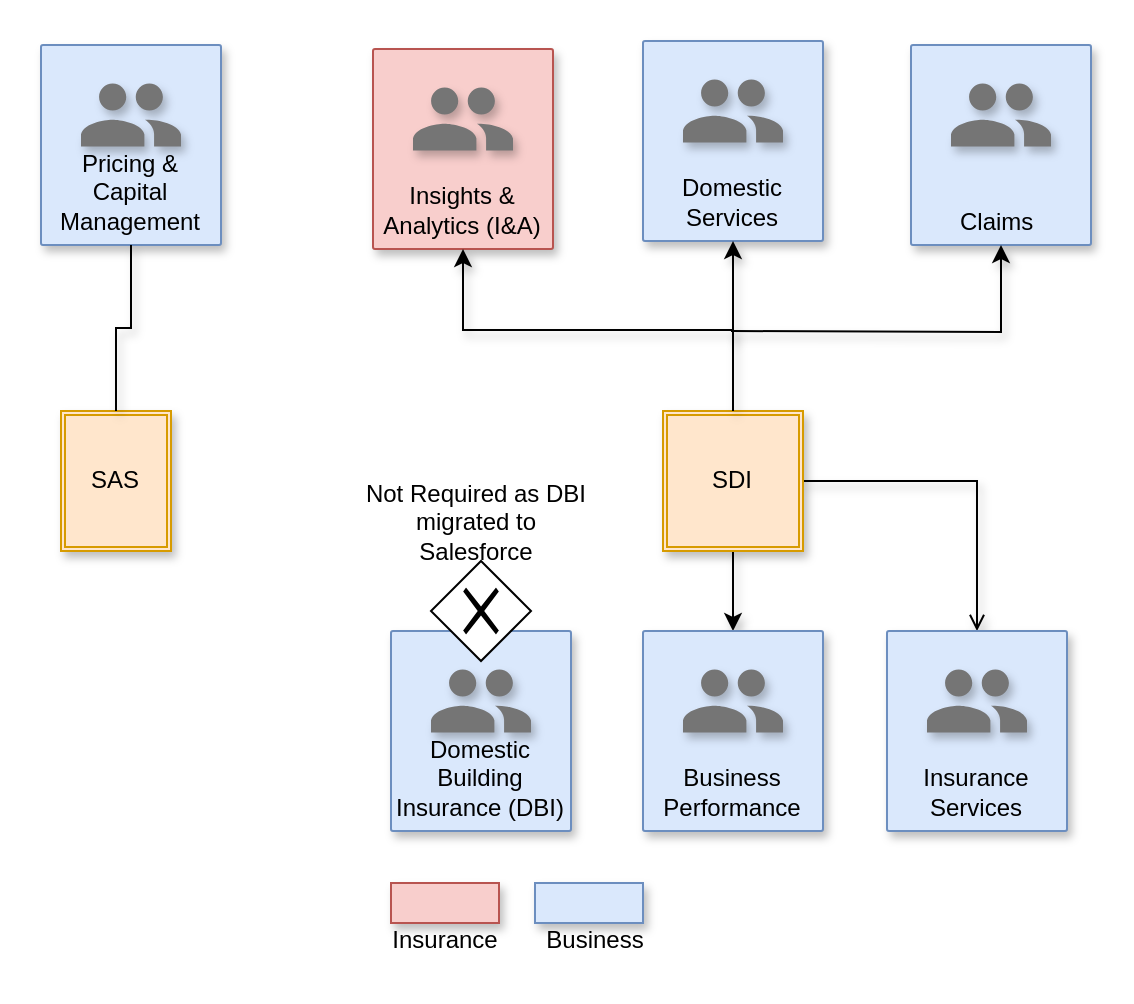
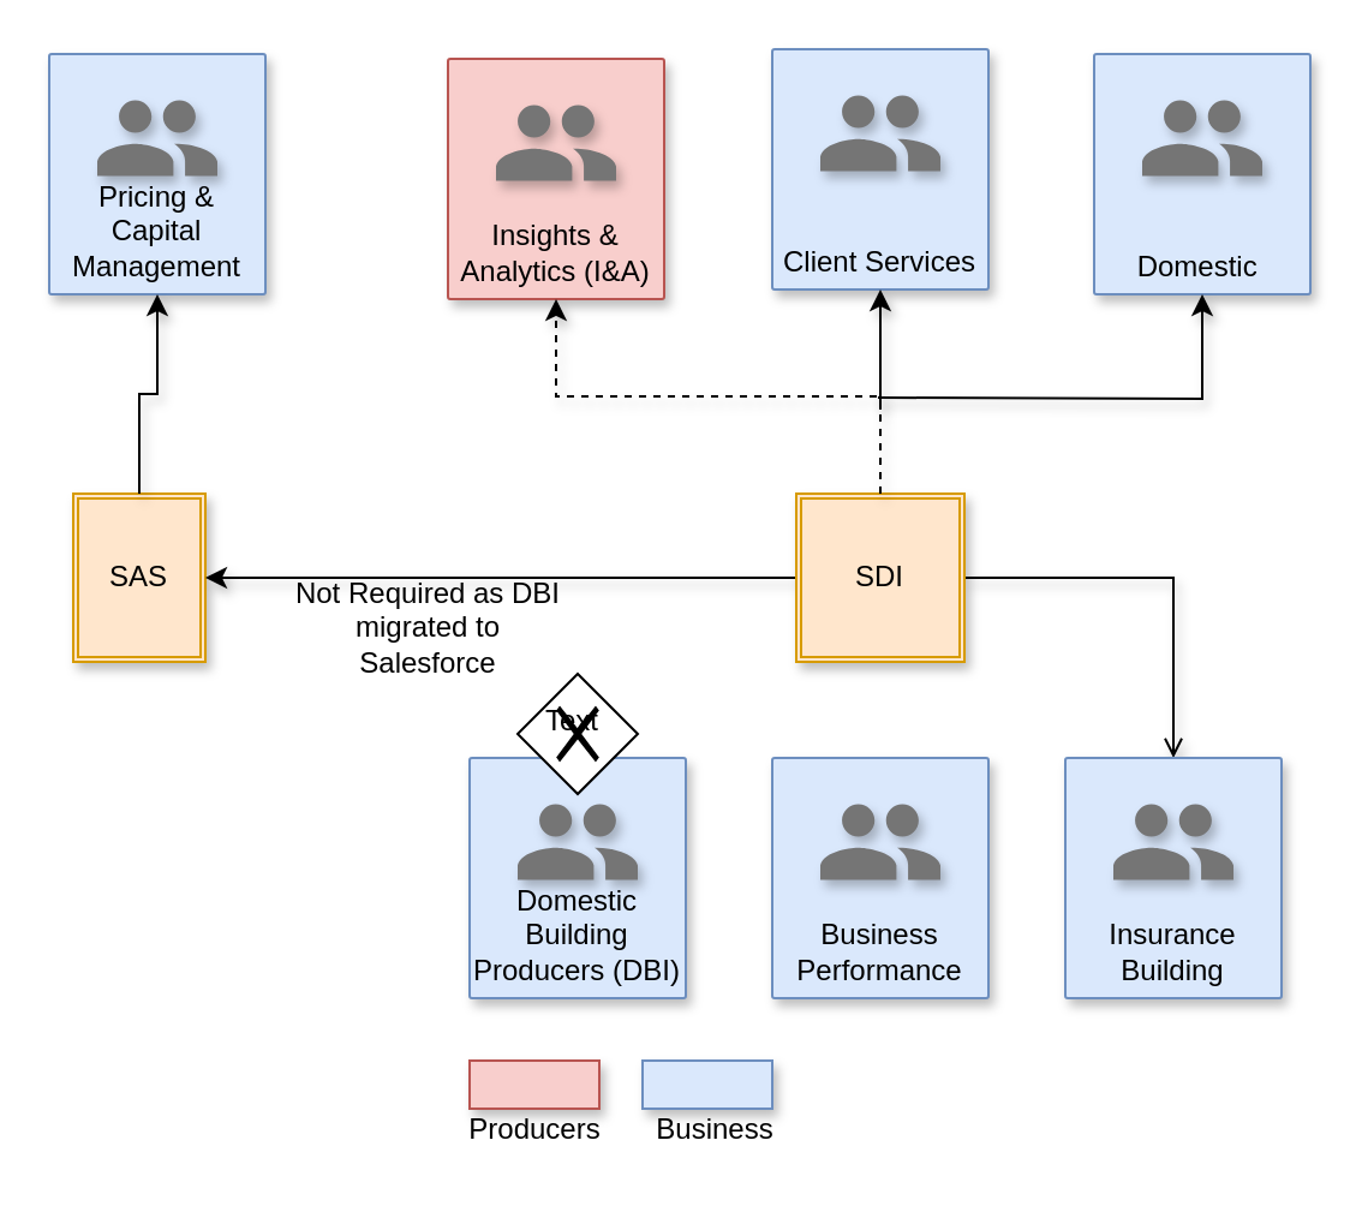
  <mxCell id="0" />
  <mxCell id="1" parent="0" />
  <mxCell id="2" value="SAS" style="shape=ext;double=1;whiteSpace=wrap;html=1;aspect=fixed;fillColor=#ffe6cc;strokeColor=#d79b00;shadow=1;" vertex="1" parent="1"><mxGeometry x="30" y="205" width="55" height="70" as="geometry" /></mxCell>
  <mxCell id="3" value="Pricing &amp; Capital Management" style="strokeColor=#6c8ebf;shadow=1;strokeWidth=1;rounded=1;absoluteArcSize=1;arcSize=2;labelPosition=center;verticalLabelPosition=middle;align=center;verticalAlign=bottom;spacingLeft=0;fontSize=12;whiteSpace=wrap;spacingBottom=2;fillColor=#dae8fc;" vertex="1" parent="1"><mxGeometry x="20" y="22" width="90" height="100" as="geometry" /></mxCell>
  <mxCell id="4" value="" style="dashed=0;connectable=0;html=1;fillColor=#757575;strokeColor=none;shape=mxgraph.gcp2.users;part=1;shadow=1;" vertex="1" parent="3"><mxGeometry x="0.5" width="50" height="31.5" relative="1" as="geometry"><mxPoint x="-25" y="19.25" as="offset" /></mxGeometry></mxCell>
- <mxCell id="5" style="edgeStyle=orthogonalEdgeStyle;rounded=0;orthogonalLoop=1;jettySize=auto;html=1;entryX=0.5;entryY=1;entryDx=0;entryDy=0;shadow=1;exitX=0.5;exitY=0;exitDx=0;exitDy=0;endArrow=none;" edge="1" parent="1" target="3" source="2"><mxGeometry relative="1" as="geometry"><mxPoint x="128" y="220" as="sourcePoint" /><mxPoint x="341" y="136" as="targetPoint" /></mxGeometry></mxCell>
- <mxCell id="6" style="edgeStyle=orthogonalEdgeStyle;rounded=0;orthogonalLoop=1;jettySize=auto;html=1;entryX=0.5;entryY=0;entryDx=0;entryDy=0;shadow=1;" edge="1" parent="1" source="8" target="13"><mxGeometry relative="1" as="geometry"><mxPoint x="376" y="325" as="targetPoint" /></mxGeometry></mxCell>
+ <mxCell id="5" style="edgeStyle=orthogonalEdgeStyle;rounded=0;orthogonalLoop=1;jettySize=auto;html=1;entryX=0.5;entryY=1;entryDx=0;entryDy=0;shadow=1;exitX=0.5;exitY=0;exitDx=0;exitDy=0;" edge="1" parent="1" target="3" source="2"><mxGeometry relative="1" as="geometry"><mxPoint x="128" y="220" as="sourcePoint" /><mxPoint x="341" y="136" as="targetPoint" /></mxGeometry></mxCell>
+ <mxCell id="6" style="edgeStyle=orthogonalEdgeStyle;rounded=0;orthogonalLoop=1;jettySize=auto;html=1;shadow=1;" edge="1" parent="1" source="8" target="2"><mxGeometry relative="1" as="geometry"><mxPoint x="376" y="325" as="targetPoint" /></mxGeometry></mxCell>
  <mxCell id="7" style="edgeStyle=orthogonalEdgeStyle;rounded=0;orthogonalLoop=1;jettySize=auto;html=1;entryX=0.5;entryY=0;entryDx=0;entryDy=0;shadow=1;endArrow=open;" edge="1" parent="1" source="8" target="11"><mxGeometry relative="1" as="geometry" /></mxCell>
  <mxCell id="8" value="SDI" style="shape=ext;double=1;whiteSpace=wrap;html=1;aspect=fixed;fillColor=#ffe6cc;strokeColor=#d79b00;shadow=1;" vertex="1" parent="1"><mxGeometry x="331" y="205" width="70" height="70" as="geometry" /></mxCell>
- <mxCell id="9" value="Domestic Building Insurance (DBI)" style="strokeColor=#6c8ebf;shadow=1;strokeWidth=1;rounded=1;absoluteArcSize=1;arcSize=2;labelPosition=center;verticalLabelPosition=middle;align=center;verticalAlign=bottom;spacingLeft=0;fontSize=12;whiteSpace=wrap;spacingBottom=2;fillColor=#dae8fc;" vertex="1" parent="1"><mxGeometry x="195" y="315" width="90" height="100" as="geometry" /></mxCell>
+ <mxCell id="9" value="Domestic Building Producers (DBI)" style="strokeColor=#6c8ebf;shadow=1;strokeWidth=1;rounded=1;absoluteArcSize=1;arcSize=2;labelPosition=center;verticalLabelPosition=middle;align=center;verticalAlign=bottom;spacingLeft=0;fontSize=12;whiteSpace=wrap;spacingBottom=2;fillColor=#dae8fc;" vertex="1" parent="1"><mxGeometry x="195" y="315" width="90" height="100" as="geometry" /></mxCell>
  <mxCell id="10" value="" style="dashed=0;connectable=0;html=1;fillColor=#757575;strokeColor=none;shape=mxgraph.gcp2.users;part=1;shadow=1;" vertex="1" parent="9"><mxGeometry x="0.5" width="50" height="31.5" relative="1" as="geometry"><mxPoint x="-25" y="19.25" as="offset" /></mxGeometry></mxCell>
- <mxCell id="11" value="Insurance Services" style="strokeColor=#6c8ebf;shadow=1;strokeWidth=1;rounded=1;absoluteArcSize=1;arcSize=2;labelPosition=center;verticalLabelPosition=middle;align=center;verticalAlign=bottom;spacingLeft=0;fontSize=12;whiteSpace=wrap;spacingBottom=2;fillColor=#dae8fc;" vertex="1" parent="1"><mxGeometry x="443" y="315" width="90" height="100" as="geometry" /></mxCell>
+ <mxCell id="11" value="Insurance Building" style="strokeColor=#6c8ebf;shadow=1;strokeWidth=1;rounded=1;absoluteArcSize=1;arcSize=2;labelPosition=center;verticalLabelPosition=middle;align=center;verticalAlign=bottom;spacingLeft=0;fontSize=12;whiteSpace=wrap;spacingBottom=2;fillColor=#dae8fc;" vertex="1" parent="1"><mxGeometry x="443" y="315" width="90" height="100" as="geometry" /></mxCell>
  <mxCell id="12" value="" style="dashed=0;connectable=0;html=1;fillColor=#757575;strokeColor=none;shape=mxgraph.gcp2.users;part=1;shadow=1;" vertex="1" parent="11"><mxGeometry x="0.5" width="50" height="31.5" relative="1" as="geometry"><mxPoint x="-25" y="19.25" as="offset" /></mxGeometry></mxCell>
  <mxCell id="13" value="Business Performance" style="strokeColor=#6c8ebf;shadow=1;strokeWidth=1;rounded=1;absoluteArcSize=1;arcSize=2;labelPosition=center;verticalLabelPosition=middle;align=center;verticalAlign=bottom;spacingLeft=0;fontSize=12;whiteSpace=wrap;spacingBottom=2;fillColor=#dae8fc;" vertex="1" parent="1"><mxGeometry x="321" y="315" width="90" height="100" as="geometry" /></mxCell>
  <mxCell id="14" value="" style="dashed=0;connectable=0;html=1;fillColor=#757575;strokeColor=none;shape=mxgraph.gcp2.users;part=1;shadow=1;" vertex="1" parent="13"><mxGeometry x="0.5" width="50" height="31.5" relative="1" as="geometry"><mxPoint x="-25" y="19.25" as="offset" /></mxGeometry></mxCell>
  <mxCell id="15" value="Insights &amp; Analytics (I&amp;A)" style="strokeColor=#b85450;shadow=1;strokeWidth=1;rounded=1;absoluteArcSize=1;arcSize=2;labelPosition=center;verticalLabelPosition=middle;align=center;verticalAlign=bottom;spacingLeft=0;fontSize=12;whiteSpace=wrap;spacingBottom=2;fillColor=#f8cecc;" vertex="1" parent="1"><mxGeometry x="186" y="24" width="90" height="100" as="geometry" /></mxCell>
  <mxCell id="16" value="" style="dashed=0;connectable=0;html=1;fillColor=#757575;strokeColor=none;shape=mxgraph.gcp2.users;part=1;shadow=1;" vertex="1" parent="15"><mxGeometry x="0.5" width="50" height="31.5" relative="1" as="geometry"><mxPoint x="-25" y="19.25" as="offset" /></mxGeometry></mxCell>
- <mxCell id="17" style="edgeStyle=orthogonalEdgeStyle;rounded=0;orthogonalLoop=1;jettySize=auto;html=1;entryX=0.5;entryY=1;entryDx=0;entryDy=0;exitX=0.5;exitY=0;exitDx=0;exitDy=0;shadow=1;" edge="1" parent="1" source="8" target="15"><mxGeometry relative="1" as="geometry"><mxPoint x="366" y="135" as="sourcePoint" /><mxPoint x="275" y="210" as="targetPoint" /></mxGeometry></mxCell>
+ <mxCell id="17" style="edgeStyle=orthogonalEdgeStyle;rounded=0;orthogonalLoop=1;jettySize=auto;html=1;entryX=0.5;entryY=1;entryDx=0;entryDy=0;exitX=0.5;exitY=0;exitDx=0;exitDy=0;shadow=1;dashed=1;" edge="1" parent="1" source="8" target="15"><mxGeometry relative="1" as="geometry"><mxPoint x="366" y="135" as="sourcePoint" /><mxPoint x="275" y="210" as="targetPoint" /></mxGeometry></mxCell>
  <mxCell id="18" value="" style="verticalLabelPosition=bottom;verticalAlign=top;html=1;shape=mxgraph.basic.rect;fillColor2=none;strokeWidth=1;size=20;indent=5;shadow=1;fillColor=#f8cecc;strokeColor=#b85450;" vertex="1" parent="1"><mxGeometry x="195" y="441" width="54" height="20" as="geometry" /></mxCell>
  <mxCell id="19" value="" style="verticalLabelPosition=bottom;verticalAlign=top;html=1;shape=mxgraph.basic.rect;fillColor2=none;strokeWidth=1;size=20;indent=5;shadow=1;fillColor=#dae8fc;strokeColor=#6c8ebf;" vertex="1" parent="1"><mxGeometry x="267" y="441" width="54" height="20" as="geometry" /></mxCell>
- <mxCell id="20" value="Insurance" style="text;html=1;align=center;verticalAlign=middle;resizable=0;points=[];autosize=1;" vertex="1" parent="1"><mxGeometry x="187" y="460" width="70" height="20" as="geometry" /></mxCell>
+ <mxCell id="20" value="Producers" style="text;html=1;align=center;verticalAlign=middle;resizable=0;points=[];autosize=1;" vertex="1" parent="1"><mxGeometry x="187" y="460" width="70" height="20" as="geometry" /></mxCell>
  <mxCell id="21" value="Business" style="text;html=1;align=center;verticalAlign=middle;resizable=0;points=[];autosize=1;" vertex="1" parent="1"><mxGeometry x="257" y="460" width="80" height="20" as="geometry" /></mxCell>
- <mxCell id="22" value="Claims " style="strokeColor=#6c8ebf;shadow=1;strokeWidth=1;rounded=1;absoluteArcSize=1;arcSize=2;labelPosition=center;verticalLabelPosition=middle;align=center;verticalAlign=bottom;spacingLeft=0;fontSize=12;whiteSpace=wrap;spacingBottom=2;fillColor=#dae8fc;" vertex="1" parent="1"><mxGeometry x="455" y="22" width="90" height="100" as="geometry" /></mxCell>
+ <mxCell id="22" value="Domestic " style="strokeColor=#6c8ebf;shadow=1;strokeWidth=1;rounded=1;absoluteArcSize=1;arcSize=2;labelPosition=center;verticalLabelPosition=middle;align=center;verticalAlign=bottom;spacingLeft=0;fontSize=12;whiteSpace=wrap;spacingBottom=2;fillColor=#dae8fc;" vertex="1" parent="1"><mxGeometry x="455" y="22" width="90" height="100" as="geometry" /></mxCell>
  <mxCell id="23" value="" style="dashed=0;connectable=0;html=1;fillColor=#757575;strokeColor=none;shape=mxgraph.gcp2.users;part=1;shadow=1;" vertex="1" parent="22"><mxGeometry x="0.5" width="50" height="31.5" relative="1" as="geometry"><mxPoint x="-25" y="19.25" as="offset" /></mxGeometry></mxCell>
- <mxCell id="24" value="Domestic Services" style="strokeColor=#6c8ebf;shadow=1;strokeWidth=1;rounded=1;absoluteArcSize=1;arcSize=2;labelPosition=center;verticalLabelPosition=middle;align=center;verticalAlign=bottom;spacingLeft=0;fontSize=12;whiteSpace=wrap;spacingBottom=2;fillColor=#dae8fc;" vertex="1" parent="1"><mxGeometry x="321" y="20" width="90" height="100" as="geometry" /></mxCell>
+ <mxCell id="24" value="Client Services" style="strokeColor=#6c8ebf;shadow=1;strokeWidth=1;rounded=1;absoluteArcSize=1;arcSize=2;labelPosition=center;verticalLabelPosition=middle;align=center;verticalAlign=bottom;spacingLeft=0;fontSize=12;whiteSpace=wrap;spacingBottom=2;fillColor=#dae8fc;" vertex="1" parent="1"><mxGeometry x="321" y="20" width="90" height="100" as="geometry" /></mxCell>
  <mxCell id="25" value="" style="dashed=0;connectable=0;html=1;fillColor=#757575;strokeColor=none;shape=mxgraph.gcp2.users;part=1;shadow=1;" vertex="1" parent="24"><mxGeometry x="0.5" width="50" height="31.5" relative="1" as="geometry"><mxPoint x="-25" y="19.25" as="offset" /></mxGeometry></mxCell>
  <mxCell id="26" style="edgeStyle=orthogonalEdgeStyle;rounded=0;orthogonalLoop=1;jettySize=auto;html=1;entryX=0.5;entryY=1;entryDx=0;entryDy=0;shadow=1;" edge="1" parent="1" target="22"><mxGeometry relative="1" as="geometry"><mxPoint x="365" y="165" as="sourcePoint" /><mxPoint x="582" y="240" as="targetPoint" /></mxGeometry></mxCell>
  <mxCell id="27" style="edgeStyle=orthogonalEdgeStyle;rounded=0;orthogonalLoop=1;jettySize=auto;html=1;entryX=0.5;entryY=1;entryDx=0;entryDy=0;shadow=1;" edge="1" parent="1" target="24"><mxGeometry relative="1" as="geometry"><mxPoint x="376" y="325" as="targetPoint" /><mxPoint x="366" y="170" as="sourcePoint" /><Array as="points"><mxPoint x="366" y="140" /><mxPoint x="366" y="140" /></Array></mxGeometry></mxCell>
  <mxCell id="28" value="" style="shape=mxgraph.bpmn.shape;html=1;verticalLabelPosition=bottom;labelBackgroundColor=#ffffff;verticalAlign=top;align=center;perimeter=rhombusPerimeter;background=gateway;outlineConnect=0;outline=none;symbol=exclusiveGw;" vertex="1" parent="1"><mxGeometry x="215" y="280" width="50" height="50" as="geometry" /></mxCell>
- <mxCell id="30" value="Not Required as DBI migrated to Salesforce" style="text;html=1;strokeColor=none;fillColor=none;align=center;verticalAlign=middle;whiteSpace=wrap;rounded=0;" vertex="1" parent="1"><mxGeometry x="178" y="251" width="120" height="20" as="geometry" /></mxCell>
+ <mxCell id="29" value="Text" style="text;html=1;strokeColor=none;fillColor=none;align=center;verticalAlign=middle;whiteSpace=wrap;rounded=0;" vertex="1" parent="1"><mxGeometry x="218" y="290" width="40" height="20" as="geometry" /></mxCell>
+ <mxCell id="30" value="Not Required as DBI migrated to Salesforce" style="text;html=1;strokeColor=none;fillColor=none;align=center;verticalAlign=middle;whiteSpace=wrap;rounded=0;" vertex="1" parent="1"><mxGeometry x="118" y="251" width="120" height="20" as="geometry" /></mxCell>
